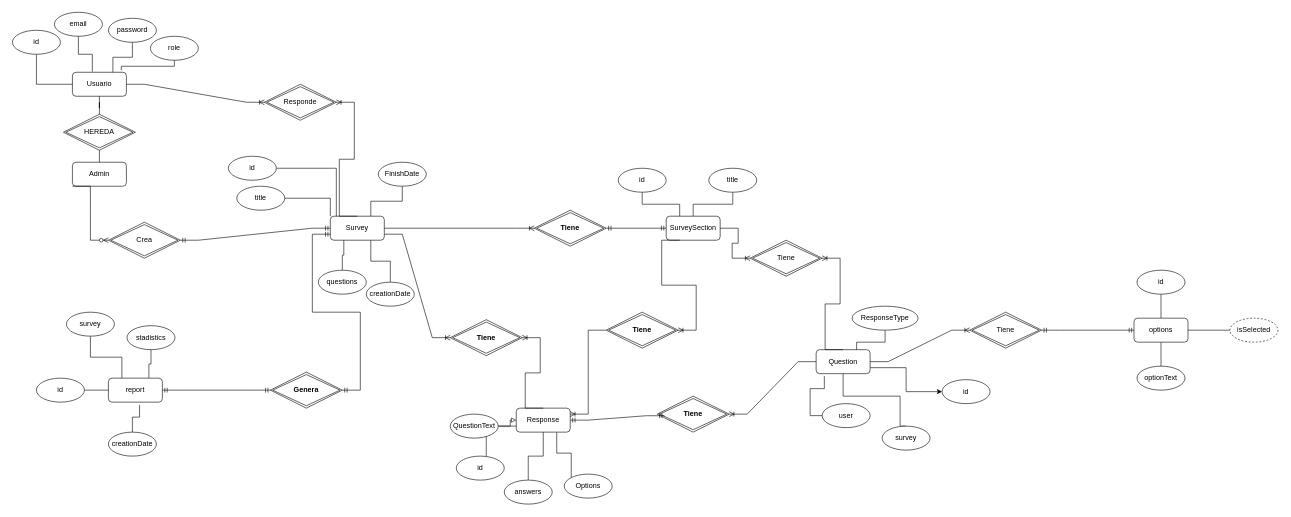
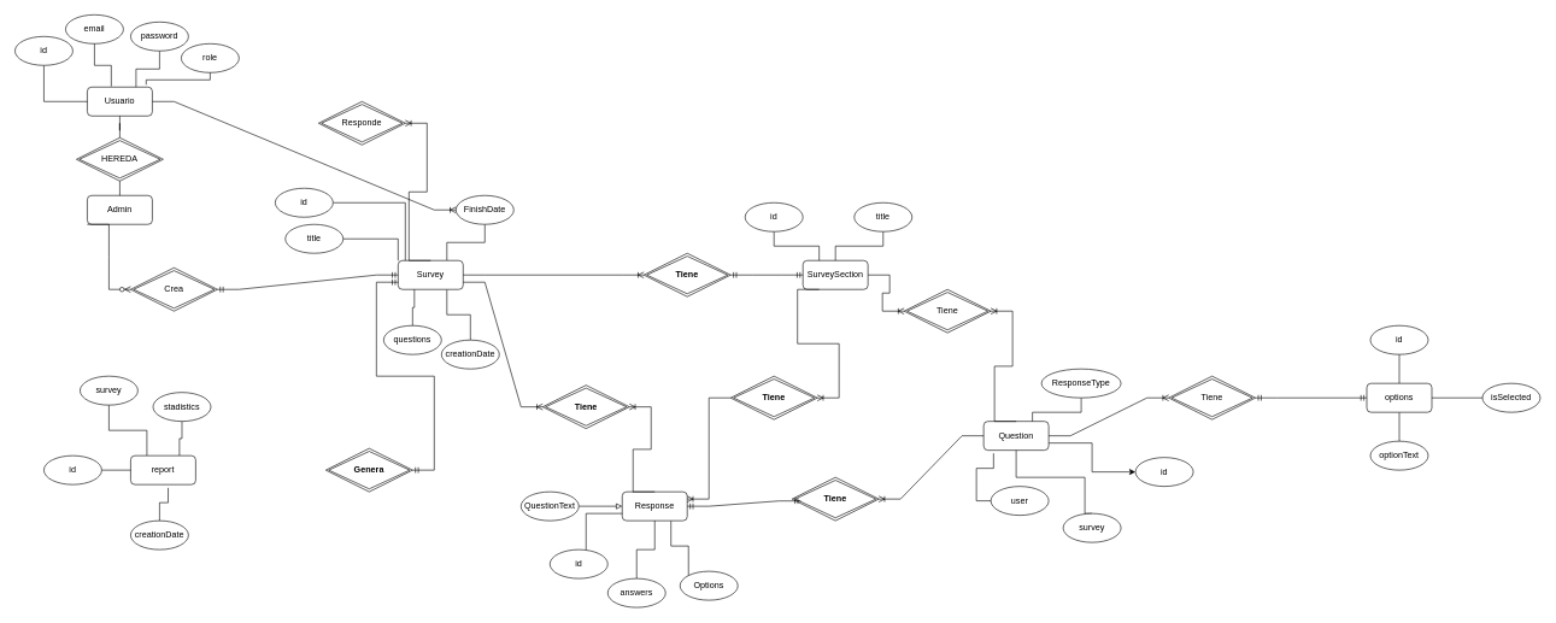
  <mxCell id="0" />
  <mxCell id="1" parent="0" />
  <mxCell id="2" value="Crea" style="shape=rhombus;double=1;perimeter=rhombusPerimeter;whiteSpace=wrap;html=1;align=center;" vertex="1" parent="1"><mxGeometry x="180" y="370" width="120" height="60" as="geometry" /></mxCell>
  <mxCell id="3" value="Usuario" style="rounded=1;whiteSpace=wrap;html=1;" vertex="1" parent="1"><mxGeometry x="120" y="120" width="90" height="40" as="geometry" /></mxCell>
  <mxCell id="4" style="edgeStyle=orthogonalEdgeStyle;rounded=0;orthogonalLoop=1;jettySize=auto;html=1;entryX=0;entryY=0.5;entryDx=0;entryDy=0;endArrow=none;endFill=0;" edge="1" parent="1" source="5" target="3"><mxGeometry relative="1" as="geometry"><Array as="points"><mxPoint x="60" y="140" /></Array></mxGeometry></mxCell>
  <mxCell id="5" value="id" style="ellipse;whiteSpace=wrap;html=1;" vertex="1" parent="1"><mxGeometry x="20" y="50" width="80" height="40" as="geometry" /></mxCell>
  <mxCell id="6" value="email" style="ellipse;whiteSpace=wrap;html=1;" vertex="1" parent="1"><mxGeometry x="90" y="20" width="80" height="40" as="geometry" /></mxCell>
  <mxCell id="7" style="edgeStyle=orthogonalEdgeStyle;rounded=0;orthogonalLoop=1;jettySize=auto;html=1;exitX=0.75;exitY=0;exitDx=0;exitDy=0;entryX=0.5;entryY=1;entryDx=0;entryDy=0;endArrow=none;endFill=0;" edge="1" parent="1" source="10" target="13"><mxGeometry relative="1" as="geometry" /></mxCell>
  <mxCell id="8" style="edgeStyle=orthogonalEdgeStyle;rounded=0;orthogonalLoop=1;jettySize=auto;html=1;exitX=0;exitY=0;exitDx=0;exitDy=0;entryX=1;entryY=0.5;entryDx=0;entryDy=0;endArrow=none;endFill=0;" edge="1" parent="1" source="10" target="15"><mxGeometry relative="1" as="geometry" /></mxCell>
  <mxCell id="9" style="edgeStyle=orthogonalEdgeStyle;rounded=0;orthogonalLoop=1;jettySize=auto;html=1;exitX=0.75;exitY=1;exitDx=0;exitDy=0;endArrow=none;endFill=0;" edge="1" parent="1" source="10" target="14"><mxGeometry relative="1" as="geometry" /></mxCell>
  <mxCell id="10" value="Survey" style="rounded=1;whiteSpace=wrap;html=1;" vertex="1" parent="1"><mxGeometry x="550" y="360" width="90" height="40" as="geometry" /></mxCell>
  <mxCell id="11" style="edgeStyle=orthogonalEdgeStyle;rounded=0;orthogonalLoop=1;jettySize=auto;html=1;entryX=0.75;entryY=0;entryDx=0;entryDy=0;endArrow=none;endFill=0;" edge="1" parent="1" source="12" target="3"><mxGeometry relative="1" as="geometry" /></mxCell>
  <mxCell id="12" value="password" style="ellipse;whiteSpace=wrap;html=1;" vertex="1" parent="1"><mxGeometry x="180" y="30" width="80" height="40" as="geometry" /></mxCell>
  <mxCell id="13" value="FinishDate" style="ellipse;whiteSpace=wrap;html=1;" vertex="1" parent="1"><mxGeometry x="630" y="270" width="80" height="40" as="geometry" /></mxCell>
  <mxCell id="14" value="creationDate" style="ellipse;whiteSpace=wrap;html=1;" vertex="1" parent="1"><mxGeometry x="610" y="470" width="80" height="40" as="geometry" /></mxCell>
  <mxCell id="15" value="title" style="ellipse;whiteSpace=wrap;html=1;" vertex="1" parent="1"><mxGeometry x="394" y="310" width="80" height="40" as="geometry" /></mxCell>
  <mxCell id="16" value="questions" style="ellipse;whiteSpace=wrap;html=1;" vertex="1" parent="1"><mxGeometry x="530" y="450" width="80" height="40" as="geometry" /></mxCell>
  <mxCell id="17" style="edgeStyle=orthogonalEdgeStyle;rounded=0;orthogonalLoop=1;jettySize=auto;html=1;endArrow=none;endFill=0;" edge="1" parent="1" source="19"><mxGeometry relative="1" as="geometry"><mxPoint x="560" y="360" as="targetPoint" /><Array as="points"><mxPoint x="560" y="280" /></Array></mxGeometry></mxCell>
  <mxCell id="18" value="role" style="ellipse;whiteSpace=wrap;html=1;" vertex="1" parent="1"><mxGeometry x="250" y="60" width="80" height="40" as="geometry" /></mxCell>
  <mxCell id="19" value="id" style="ellipse;whiteSpace=wrap;html=1;" vertex="1" parent="1"><mxGeometry x="380" y="260" width="80" height="40" as="geometry" /></mxCell>
  <mxCell id="20" style="edgeStyle=orthogonalEdgeStyle;rounded=0;orthogonalLoop=1;jettySize=auto;html=1;exitX=0.5;exitY=0;exitDx=0;exitDy=0;endArrow=none;endFill=0;" edge="1" parent="1" source="69" target="3"><mxGeometry relative="1" as="geometry" /></mxCell>
  <mxCell id="21" value="Admin" style="rounded=1;whiteSpace=wrap;html=1;" vertex="1" parent="1"><mxGeometry x="120" y="270" width="90" height="40" as="geometry" /></mxCell>
  <mxCell id="22" value="" style="edgeStyle=orthogonalEdgeStyle;rounded=0;orthogonalLoop=1;jettySize=auto;html=1;endArrow=none;endFill=0;exitX=0.25;exitY=0;exitDx=0;exitDy=0;" edge="1" parent="1" source="24" target="32"><mxGeometry relative="1" as="geometry" /></mxCell>
  <mxCell id="23" style="edgeStyle=orthogonalEdgeStyle;rounded=0;orthogonalLoop=1;jettySize=auto;html=1;exitX=0.75;exitY=0;exitDx=0;exitDy=0;endArrow=none;endFill=0;" edge="1" parent="1" source="24" target="33"><mxGeometry relative="1" as="geometry" /></mxCell>
  <mxCell id="24" value="report" style="rounded=1;whiteSpace=wrap;html=1;" vertex="1" parent="1"><mxGeometry x="180" y="630" width="90" height="40" as="geometry" /></mxCell>
  <mxCell id="25" value="SurveySection" style="rounded=1;whiteSpace=wrap;html=1;" vertex="1" parent="1"><mxGeometry x="1110" y="360" width="90" height="40" as="geometry" /></mxCell>
  <mxCell id="26" style="edgeStyle=orthogonalEdgeStyle;rounded=0;orthogonalLoop=1;jettySize=auto;html=1;entryX=0.25;entryY=0;entryDx=0;entryDy=0;endArrow=none;endFill=0;" edge="1" parent="1" source="27" target="25"><mxGeometry relative="1" as="geometry" /></mxCell>
  <mxCell id="27" value="id" style="ellipse;whiteSpace=wrap;html=1;" vertex="1" parent="1"><mxGeometry x="1030" y="280" width="80" height="40" as="geometry" /></mxCell>
  <mxCell id="28" style="edgeStyle=orthogonalEdgeStyle;rounded=0;orthogonalLoop=1;jettySize=auto;html=1;entryX=0.5;entryY=0;entryDx=0;entryDy=0;endArrow=none;endFill=0;" edge="1" parent="1" source="29" target="25"><mxGeometry relative="1" as="geometry" /></mxCell>
  <mxCell id="29" value="title" style="ellipse;whiteSpace=wrap;html=1;" vertex="1" parent="1"><mxGeometry x="1181" y="280" width="80" height="40" as="geometry" /></mxCell>
  <mxCell id="30" value="" style="edgeStyle=orthogonalEdgeStyle;rounded=0;orthogonalLoop=1;jettySize=auto;html=1;endArrow=none;endFill=0;" edge="1" parent="1" source="31" target="24"><mxGeometry relative="1" as="geometry" /></mxCell>
  <mxCell id="31" value="id" style="ellipse;whiteSpace=wrap;html=1;" vertex="1" parent="1"><mxGeometry x="60" y="630" width="80" height="40" as="geometry" /></mxCell>
  <mxCell id="32" value="survey" style="ellipse;whiteSpace=wrap;html=1;" vertex="1" parent="1"><mxGeometry x="110" y="520" width="80" height="40" as="geometry" /></mxCell>
  <mxCell id="33" value="stadistics" style="ellipse;whiteSpace=wrap;html=1;" vertex="1" parent="1"><mxGeometry x="211" y="542.5" width="80" height="40" as="geometry" /></mxCell>
  <mxCell id="34" style="edgeStyle=orthogonalEdgeStyle;rounded=0;orthogonalLoop=1;jettySize=auto;html=1;exitX=0.75;exitY=1;exitDx=0;exitDy=0;entryX=0;entryY=0;entryDx=0;entryDy=0;endArrow=none;endFill=0;" edge="1" parent="1" source="35" target="40"><mxGeometry relative="1" as="geometry" /></mxCell>
  <mxCell id="35" value="Response" style="rounded=1;whiteSpace=wrap;html=1;" vertex="1" parent="1"><mxGeometry x="860" y="680" width="90" height="40" as="geometry" /></mxCell>
  <mxCell id="36" style="edgeStyle=orthogonalEdgeStyle;rounded=0;orthogonalLoop=1;jettySize=auto;html=1;entryX=0;entryY=0.75;entryDx=0;entryDy=0;endArrow=none;endFill=0;" edge="1" parent="1" source="37" target="35"><mxGeometry relative="1" as="geometry"><Array as="points"><mxPoint x="810" y="710" /></Array></mxGeometry></mxCell>
  <mxCell id="37" value="id" style="ellipse;whiteSpace=wrap;html=1;" vertex="1" parent="1"><mxGeometry x="760" y="760" width="80" height="40" as="geometry" /></mxCell>
  <mxCell id="38" value="" style="edgeStyle=orthogonalEdgeStyle;rounded=0;orthogonalLoop=1;jettySize=auto;html=1;endArrow=block;endFill=0;" edge="1" parent="1" source="39" target="35"><mxGeometry relative="1" as="geometry" /></mxCell>
- <mxCell id="39" value="QuestionText" style="ellipse;whiteSpace=wrap;html=1;" vertex="1" parent="1"><mxGeometry x="750" y="690" width="80" height="40" as="geometry" /></mxCell>
+ <mxCell id="39" value="QuestionText" style="ellipse;whiteSpace=wrap;html=1;" vertex="1" parent="1"><mxGeometry x="720" y="680" width="80" height="40" as="geometry" /></mxCell>
  <mxCell id="40" value="Options" style="ellipse;whiteSpace=wrap;html=1;" vertex="1" parent="1"><mxGeometry x="940" y="790" width="80" height="40" as="geometry" /></mxCell>
  <mxCell id="41" value="" style="edgeStyle=orthogonalEdgeStyle;rounded=0;orthogonalLoop=1;jettySize=auto;html=1;endArrow=none;endFill=0;" edge="1" parent="1" source="42" target="35"><mxGeometry relative="1" as="geometry" /></mxCell>
  <mxCell id="42" value="answers" style="ellipse;whiteSpace=wrap;html=1;" vertex="1" parent="1"><mxGeometry x="840" y="800" width="80" height="40" as="geometry" /></mxCell>
  <mxCell id="43" value="creationDate" style="ellipse;whiteSpace=wrap;html=1;" vertex="1" parent="1"><mxGeometry x="180" y="720" width="80" height="40" as="geometry" /></mxCell>
  <mxCell id="44" style="edgeStyle=orthogonalEdgeStyle;rounded=0;orthogonalLoop=1;jettySize=auto;html=1;entryX=0.577;entryY=1.112;entryDx=0;entryDy=0;entryPerimeter=0;endArrow=none;endFill=0;" edge="1" parent="1" source="43" target="24"><mxGeometry relative="1" as="geometry" /></mxCell>
  <mxCell id="45" style="edgeStyle=orthogonalEdgeStyle;rounded=0;orthogonalLoop=1;jettySize=auto;html=1;exitX=1;exitY=0.75;exitDx=0;exitDy=0;entryX=0;entryY=0.5;entryDx=0;entryDy=0;" edge="1" parent="1" source="46" target="47"><mxGeometry relative="1" as="geometry" /></mxCell>
  <mxCell id="46" value="Question" style="rounded=1;whiteSpace=wrap;html=1;" vertex="1" parent="1"><mxGeometry x="1360" y="582.5" width="90" height="40" as="geometry" /></mxCell>
  <mxCell id="47" value="id" style="ellipse;whiteSpace=wrap;html=1;" vertex="1" parent="1"><mxGeometry x="1570" y="632.5" width="80" height="40" as="geometry" /></mxCell>
  <mxCell id="48" value="user" style="ellipse;whiteSpace=wrap;html=1;" vertex="1" parent="1"><mxGeometry x="1370" y="672.5" width="80" height="40" as="geometry" /></mxCell>
  <mxCell id="49" style="edgeStyle=orthogonalEdgeStyle;rounded=0;orthogonalLoop=1;jettySize=auto;html=1;entryX=0.5;entryY=1;entryDx=0;entryDy=0;endArrow=none;endFill=0;exitX=0.5;exitY=0;exitDx=0;exitDy=0;" edge="1" parent="1" source="50" target="46"><mxGeometry relative="1" as="geometry"><Array as="points"><mxPoint x="1500" y="710" /><mxPoint x="1500" y="660" /><mxPoint x="1405" y="660" /></Array></mxGeometry></mxCell>
  <mxCell id="50" value="survey" style="ellipse;whiteSpace=wrap;html=1;" vertex="1" parent="1"><mxGeometry x="1470" y="710" width="80" height="40" as="geometry" /></mxCell>
  <mxCell id="51" value="" style="edgeStyle=orthogonalEdgeStyle;rounded=0;orthogonalLoop=1;jettySize=auto;html=1;endArrow=none;endFill=0;entryX=0.75;entryY=0;entryDx=0;entryDy=0;" edge="1" parent="1" source="52" target="46"><mxGeometry relative="1" as="geometry" /></mxCell>
- <mxCell id="52" value="ResponseType" style="ellipse;whiteSpace=wrap;html=1;" vertex="1" parent="1"><mxGeometry x="1420" y="510" width="110" height="40" as="geometry" /></mxCell>
+ <mxCell id="52" value="ResponseType" style="ellipse;whiteSpace=wrap;html=1;" vertex="1" parent="1"><mxGeometry x="1440" y="510" width="110" height="40" as="geometry" /></mxCell>
  <mxCell id="53" value="" style="edgeStyle=orthogonalEdgeStyle;rounded=0;orthogonalLoop=1;jettySize=auto;html=1;endArrow=none;endFill=0;" edge="1" parent="1" source="56" target="57"><mxGeometry relative="1" as="geometry" /></mxCell>
  <mxCell id="54" value="" style="edgeStyle=orthogonalEdgeStyle;rounded=0;orthogonalLoop=1;jettySize=auto;html=1;endArrow=none;endFill=0;" edge="1" parent="1" source="56" target="58"><mxGeometry relative="1" as="geometry" /></mxCell>
  <mxCell id="55" style="edgeStyle=orthogonalEdgeStyle;rounded=0;orthogonalLoop=1;jettySize=auto;html=1;exitX=0.5;exitY=1;exitDx=0;exitDy=0;entryX=0.5;entryY=0;entryDx=0;entryDy=0;endArrow=none;endFill=0;" edge="1" parent="1" source="56" target="59"><mxGeometry relative="1" as="geometry" /></mxCell>
  <mxCell id="56" value="options" style="rounded=1;whiteSpace=wrap;html=1;" vertex="1" parent="1"><mxGeometry x="1890" y="530" width="90" height="40" as="geometry" /></mxCell>
  <mxCell id="57" value="id" style="ellipse;whiteSpace=wrap;html=1;" vertex="1" parent="1"><mxGeometry x="1895" y="450" width="80" height="40" as="geometry" /></mxCell>
- <mxCell id="58" value="isSelected" style="ellipse;whiteSpace=wrap;html=1;dashed=1;" vertex="1" parent="1"><mxGeometry x="2050" y="530" width="80" height="40" as="geometry" /></mxCell>
+ <mxCell id="58" value="isSelected" style="ellipse;whiteSpace=wrap;html=1;" vertex="1" parent="1"><mxGeometry x="2050" y="530" width="80" height="40" as="geometry" /></mxCell>
  <mxCell id="59" value="optionText" style="ellipse;whiteSpace=wrap;html=1;" vertex="1" parent="1"><mxGeometry x="1895" y="610" width="80" height="40" as="geometry" /></mxCell>
  <mxCell id="60" value="Tiene" style="shape=rhombus;double=1;perimeter=rhombusPerimeter;whiteSpace=wrap;html=1;align=center;fontStyle=1" vertex="1" parent="1"><mxGeometry x="890" y="350" width="120" height="60" as="geometry" /></mxCell>
  <mxCell id="61" value="Tiene" style="shape=rhombus;double=1;perimeter=rhombusPerimeter;whiteSpace=wrap;html=1;align=center;" vertex="1" parent="1"><mxGeometry x="1250" y="400" width="120" height="60" as="geometry" /></mxCell>
  <mxCell id="62" style="edgeStyle=orthogonalEdgeStyle;rounded=0;orthogonalLoop=1;jettySize=auto;html=1;entryX=0.152;entryY=1.104;entryDx=0;entryDy=0;entryPerimeter=0;endArrow=none;endFill=0;" edge="1" parent="1" source="48" target="46"><mxGeometry relative="1" as="geometry"><Array as="points"><mxPoint x="1350" y="692.5" /><mxPoint x="1350" y="647.5" /><mxPoint x="1374" y="647.5" /></Array></mxGeometry></mxCell>
  <mxCell id="63" value="Tiene" style="shape=rhombus;double=1;perimeter=rhombusPerimeter;whiteSpace=wrap;html=1;align=center;" vertex="1" parent="1"><mxGeometry x="1616" y="520" width="120" height="60" as="geometry" /></mxCell>
  <mxCell id="64" value="Tiene" style="shape=rhombus;double=1;perimeter=rhombusPerimeter;whiteSpace=wrap;html=1;align=center;fontStyle=1" vertex="1" parent="1"><mxGeometry x="1095" y="660" width="120" height="60" as="geometry" /></mxCell>
  <mxCell id="65" style="edgeStyle=orthogonalEdgeStyle;rounded=0;orthogonalLoop=1;jettySize=auto;html=1;entryX=0.905;entryY=-0.082;entryDx=0;entryDy=0;entryPerimeter=0;endArrow=none;endFill=0;" edge="1" parent="1" source="18" target="3"><mxGeometry relative="1" as="geometry"><Array as="points"><mxPoint x="290" y="110" /><mxPoint x="201" y="110" /></Array></mxGeometry></mxCell>
  <mxCell id="66" style="edgeStyle=orthogonalEdgeStyle;rounded=0;orthogonalLoop=1;jettySize=auto;html=1;entryX=0.369;entryY=-0.024;entryDx=0;entryDy=0;entryPerimeter=0;endArrow=none;endFill=0;" edge="1" parent="1" source="6" target="3"><mxGeometry relative="1" as="geometry" /></mxCell>
  <mxCell id="67" value="Genera" style="shape=rhombus;double=1;perimeter=rhombusPerimeter;whiteSpace=wrap;html=1;align=center;fontStyle=1" vertex="1" parent="1"><mxGeometry x="450" y="620" width="120" height="60" as="geometry" /></mxCell>
  <mxCell id="68" value="Responde" style="shape=rhombus;double=1;perimeter=rhombusPerimeter;whiteSpace=wrap;html=1;align=center;" vertex="1" parent="1"><mxGeometry x="440" y="140" width="120" height="60" as="geometry" /></mxCell>
  <mxCell id="69" value="HEREDA" style="shape=rhombus;double=1;perimeter=rhombusPerimeter;whiteSpace=wrap;html=1;align=center;" vertex="1" parent="1"><mxGeometry x="105" y="190" width="120" height="60" as="geometry" /></mxCell>
  <mxCell id="70" value="" style="endArrow=none;html=1;rounded=0;exitX=0.5;exitY=0;exitDx=0;exitDy=0;entryX=0.5;entryY=1;entryDx=0;entryDy=0;" edge="1" parent="1" source="21" target="69"><mxGeometry width="50" height="50" relative="1" as="geometry"><mxPoint x="240" y="320" as="sourcePoint" /><mxPoint x="290" y="270" as="targetPoint" /></mxGeometry></mxCell>
- <mxCell id="71" value="" style="edgeStyle=entityRelationEdgeStyle;fontSize=12;html=1;endArrow=ERoneToMany;rounded=0;exitX=1;exitY=0.5;exitDx=0;exitDy=0;entryX=0;entryY=0.5;entryDx=0;entryDy=0;" edge="1" parent="1" source="3" target="68"><mxGeometry width="100" height="100" relative="1" as="geometry"><mxPoint x="340" y="250" as="sourcePoint" /><mxPoint x="440" y="150" as="targetPoint" /></mxGeometry></mxCell>
+ <mxCell id="71" value="" style="edgeStyle=entityRelationEdgeStyle;fontSize=12;html=1;endArrow=ERoneToMany;rounded=0;exitX=1;exitY=0.5;exitDx=0;exitDy=0;" edge="1" parent="1" source="3" target="13"><mxGeometry width="100" height="100" relative="1" as="geometry"><mxPoint x="340" y="250" as="sourcePoint" /><mxPoint x="440" y="150" as="targetPoint" /></mxGeometry></mxCell>
  <mxCell id="72" value="" style="edgeStyle=entityRelationEdgeStyle;fontSize=12;html=1;endArrow=ERoneToMany;rounded=0;exitX=0.5;exitY=0;exitDx=0;exitDy=0;" edge="1" parent="1" source="10" target="68"><mxGeometry width="100" height="100" relative="1" as="geometry"><mxPoint x="595" y="320" as="sourcePoint" /><mxPoint x="520" y="160" as="targetPoint" /><Array as="points"><mxPoint x="590" y="220" /><mxPoint x="580" y="310" /><mxPoint x="580" y="310" /></Array></mxGeometry></mxCell>
  <mxCell id="73" value="" style="edgeStyle=entityRelationEdgeStyle;fontSize=12;html=1;endArrow=ERzeroToMany;endFill=1;rounded=0;exitX=0;exitY=1;exitDx=0;exitDy=0;entryX=0;entryY=0.5;entryDx=0;entryDy=0;entryPerimeter=0;" edge="1" parent="1" source="21" target="2"><mxGeometry width="100" height="100" relative="1" as="geometry"><mxPoint x="70" y="460" as="sourcePoint" /><mxPoint x="70" y="460" as="targetPoint" /></mxGeometry></mxCell>
  <mxCell id="74" value="" style="edgeStyle=entityRelationEdgeStyle;fontSize=12;html=1;endArrow=ERmandOne;startArrow=ERmandOne;rounded=0;entryX=0;entryY=0.5;entryDx=0;entryDy=0;exitX=1;exitY=0.5;exitDx=0;exitDy=0;" edge="1" parent="1" source="2" target="10"><mxGeometry width="100" height="100" relative="1" as="geometry"><mxPoint x="280" y="560" as="sourcePoint" /><mxPoint x="380" y="460" as="targetPoint" /></mxGeometry></mxCell>
  <mxCell id="75" value="" style="edgeStyle=entityRelationEdgeStyle;fontSize=12;html=1;endArrow=ERoneToMany;rounded=0;" edge="1" parent="1" source="10" target="60"><mxGeometry width="100" height="100" relative="1" as="geometry"><mxPoint x="710" y="390" as="sourcePoint" /><mxPoint x="810" y="290" as="targetPoint" /></mxGeometry></mxCell>
  <mxCell id="76" value="" style="edgeStyle=entityRelationEdgeStyle;fontSize=12;html=1;endArrow=ERmandOne;startArrow=ERmandOne;rounded=0;entryX=0;entryY=0.5;entryDx=0;entryDy=0;exitX=1;exitY=0.5;exitDx=0;exitDy=0;" edge="1" parent="1" source="60" target="25"><mxGeometry width="100" height="100" relative="1" as="geometry"><mxPoint x="990" y="510" as="sourcePoint" /><mxPoint x="1090" y="410" as="targetPoint" /></mxGeometry></mxCell>
  <mxCell id="77" value="" style="edgeStyle=entityRelationEdgeStyle;fontSize=12;html=1;endArrow=ERoneToMany;rounded=0;entryX=0;entryY=0.5;entryDx=0;entryDy=0;" edge="1" parent="1" source="25" target="61"><mxGeometry width="100" height="100" relative="1" as="geometry"><mxPoint x="1230" y="450" as="sourcePoint" /><mxPoint x="1330" y="350" as="targetPoint" /></mxGeometry></mxCell>
  <mxCell id="78" value="" style="edgeStyle=entityRelationEdgeStyle;fontSize=12;html=1;endArrow=ERoneToMany;rounded=0;entryX=1;entryY=0.5;entryDx=0;entryDy=0;exitX=0.5;exitY=0;exitDx=0;exitDy=0;" edge="1" parent="1" source="46" target="61"><mxGeometry width="100" height="100" relative="1" as="geometry"><mxPoint x="1330" y="540" as="sourcePoint" /><mxPoint x="1430" y="440" as="targetPoint" /></mxGeometry></mxCell>
  <mxCell id="79" value="" style="edgeStyle=entityRelationEdgeStyle;fontSize=12;html=1;endArrow=ERoneToMany;rounded=0;exitX=1;exitY=0.5;exitDx=0;exitDy=0;entryX=0;entryY=0.5;entryDx=0;entryDy=0;" edge="1" parent="1" source="46" target="63"><mxGeometry width="100" height="100" relative="1" as="geometry"><mxPoint x="1510" y="680" as="sourcePoint" /><mxPoint x="1610" y="580" as="targetPoint" /></mxGeometry></mxCell>
  <mxCell id="80" value="" style="edgeStyle=entityRelationEdgeStyle;fontSize=12;html=1;endArrow=ERmandOne;startArrow=ERmandOne;rounded=0;entryX=0;entryY=0.5;entryDx=0;entryDy=0;exitX=1;exitY=0.5;exitDx=0;exitDy=0;" edge="1" parent="1" source="63" target="56"><mxGeometry width="100" height="100" relative="1" as="geometry"><mxPoint x="1680" y="730" as="sourcePoint" /><mxPoint x="1780" y="630" as="targetPoint" /></mxGeometry></mxCell>
- <mxCell id="81" value="" style="edgeStyle=entityRelationEdgeStyle;fontSize=12;html=1;endArrow=ERmandOne;startArrow=ERmandOne;rounded=0;entryX=0;entryY=0.5;entryDx=0;entryDy=0;exitX=1;exitY=0.5;exitDx=0;exitDy=0;" edge="1" parent="1" source="24" target="67"><mxGeometry width="100" height="100" relative="1" as="geometry"><mxPoint x="260" y="770" as="sourcePoint" /><mxPoint x="360" y="670" as="targetPoint" /></mxGeometry></mxCell>
  <mxCell id="82" value="Tiene" style="shape=rhombus;double=1;perimeter=rhombusPerimeter;whiteSpace=wrap;html=1;align=center;fontStyle=1" vertex="1" parent="1"><mxGeometry x="750" y="532.5" width="120" height="60" as="geometry" /></mxCell>
  <mxCell id="83" value="" style="edgeStyle=entityRelationEdgeStyle;fontSize=12;html=1;endArrow=ERmandOne;startArrow=ERmandOne;rounded=0;exitX=1;exitY=0.5;exitDx=0;exitDy=0;" edge="1" parent="1" source="67"><mxGeometry width="100" height="100" relative="1" as="geometry"><mxPoint x="450" y="490" as="sourcePoint" /><mxPoint x="550" y="390" as="targetPoint" /></mxGeometry></mxCell>
  <mxCell id="84" value="" style="edgeStyle=entityRelationEdgeStyle;fontSize=12;html=1;endArrow=ERoneToMany;rounded=0;exitX=1;exitY=0.75;exitDx=0;exitDy=0;entryX=0;entryY=0.5;entryDx=0;entryDy=0;" edge="1" parent="1" source="10" target="82"><mxGeometry width="100" height="100" relative="1" as="geometry"><mxPoint x="670" y="530" as="sourcePoint" /><mxPoint x="750" y="540" as="targetPoint" /></mxGeometry></mxCell>
  <mxCell id="85" value="" style="edgeStyle=entityRelationEdgeStyle;fontSize=12;html=1;endArrow=ERoneToMany;rounded=0;exitX=0.5;exitY=0;exitDx=0;exitDy=0;entryX=1;entryY=0.5;entryDx=0;entryDy=0;" edge="1" parent="1" source="35" target="82"><mxGeometry width="100" height="100" relative="1" as="geometry"><mxPoint x="920" y="670" as="sourcePoint" /><mxPoint x="1020" y="570" as="targetPoint" /></mxGeometry></mxCell>
  <mxCell id="86" style="edgeStyle=orthogonalEdgeStyle;rounded=0;orthogonalLoop=1;jettySize=auto;html=1;exitX=0.25;exitY=1;exitDx=0;exitDy=0;entryX=0.5;entryY=0;entryDx=0;entryDy=0;endArrow=none;endFill=0;" edge="1" parent="1" source="10" target="16"><mxGeometry relative="1" as="geometry" /></mxCell>
  <mxCell id="87" value="Tiene" style="shape=rhombus;double=1;perimeter=rhombusPerimeter;whiteSpace=wrap;html=1;align=center;fontStyle=1" vertex="1" parent="1"><mxGeometry x="1010" y="520" width="120" height="60" as="geometry" /></mxCell>
  <mxCell id="88" value="" style="edgeStyle=entityRelationEdgeStyle;fontSize=12;html=1;endArrow=ERoneToMany;rounded=0;exitX=0.25;exitY=1;exitDx=0;exitDy=0;entryX=1;entryY=0.5;entryDx=0;entryDy=0;" edge="1" parent="1" source="25" target="87"><mxGeometry width="100" height="100" relative="1" as="geometry"><mxPoint x="1160" y="580" as="sourcePoint" /><mxPoint x="1260" y="480" as="targetPoint" /></mxGeometry></mxCell>
  <mxCell id="89" value="" style="edgeStyle=entityRelationEdgeStyle;fontSize=12;html=1;endArrow=ERoneToMany;rounded=0;exitX=0;exitY=0.5;exitDx=0;exitDy=0;entryX=1;entryY=0.25;entryDx=0;entryDy=0;entryPerimeter=0;" edge="1" parent="1" source="87" target="35"><mxGeometry width="100" height="100" relative="1" as="geometry"><mxPoint x="1100" y="720" as="sourcePoint" /><mxPoint x="1200" y="620" as="targetPoint" /></mxGeometry></mxCell>
  <mxCell id="90" value="" style="edgeStyle=entityRelationEdgeStyle;fontSize=12;html=1;endArrow=ERoneToMany;rounded=0;exitX=0;exitY=0.5;exitDx=0;exitDy=0;entryX=1;entryY=0.5;entryDx=0;entryDy=0;" edge="1" parent="1" source="46" target="64"><mxGeometry width="100" height="100" relative="1" as="geometry"><mxPoint x="1240" y="630" as="sourcePoint" /><mxPoint x="1340" y="530" as="targetPoint" /></mxGeometry></mxCell>
  <mxCell id="91" value="" style="edgeStyle=entityRelationEdgeStyle;fontSize=12;html=1;endArrow=ERmandOne;startArrow=ERmandOne;rounded=0;entryX=1;entryY=0.5;entryDx=0;entryDy=0;exitX=0.1;exitY=0.544;exitDx=0;exitDy=0;exitPerimeter=0;" edge="1" parent="1" source="64" target="35"><mxGeometry width="100" height="100" relative="1" as="geometry"><mxPoint x="1080" y="910" as="sourcePoint" /><mxPoint x="1180" y="810" as="targetPoint" /></mxGeometry></mxCell>
